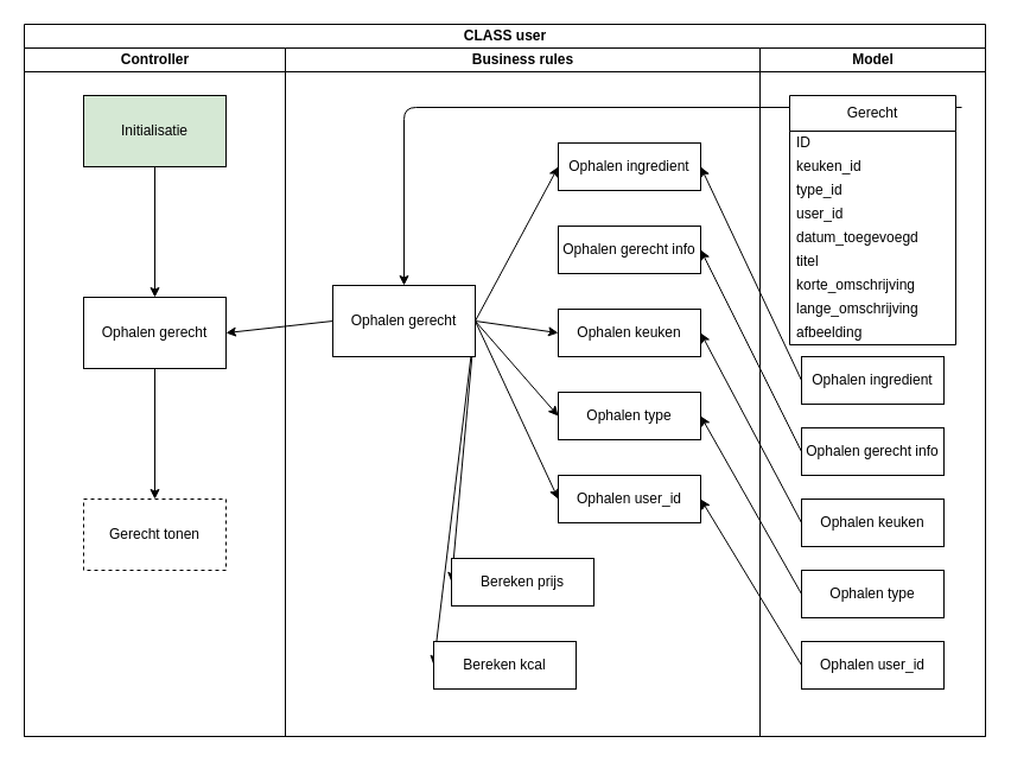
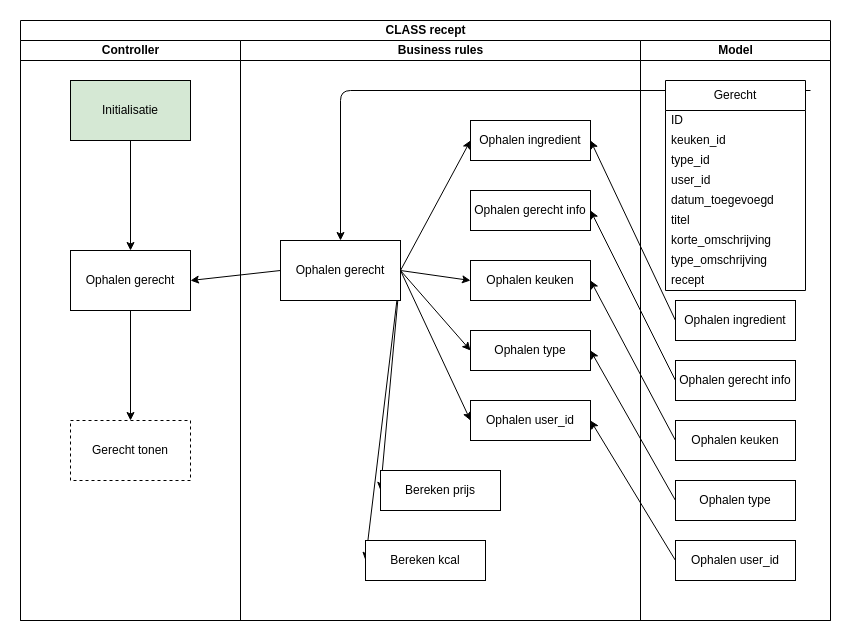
  <mxCell id="0" />
  <mxCell id="1" parent="0" />
- <mxCell id="2" value="CLASS user" style="swimlane;childLayout=stackLayout;resizeParent=1;resizeParentMax=0;startSize=20;html=1;" parent="1" vertex="1"><mxGeometry x="20" y="20" width="810" height="600" as="geometry" /></mxCell>
+ <mxCell id="2" value="CLASS recept" style="swimlane;childLayout=stackLayout;resizeParent=1;resizeParentMax=0;startSize=20;html=1;" parent="1" vertex="1"><mxGeometry x="20" y="20" width="810" height="600" as="geometry" /></mxCell>
  <mxCell id="3" value="Controller" style="swimlane;startSize=20;html=1;" parent="2" vertex="1"><mxGeometry y="20" width="220" height="580" as="geometry" /></mxCell>
  <mxCell id="4" value="" style="edgeStyle=none;html=1;" parent="3" source="5" target="7" edge="1"><mxGeometry relative="1" as="geometry" /></mxCell>
  <mxCell id="5" value="Initialisatie" style="rounded=0;whiteSpace=wrap;html=1;fillColor=#d5e8d4;" parent="3" vertex="1"><mxGeometry x="50.0" y="40" width="120" height="60" as="geometry" /></mxCell>
  <mxCell id="6" value="" style="edgeStyle=none;html=1;" parent="3" source="7" target="8" edge="1"><mxGeometry relative="1" as="geometry" /></mxCell>
  <mxCell id="7" value="Ophalen gerecht" style="rounded=0;whiteSpace=wrap;html=1;" parent="3" vertex="1"><mxGeometry x="50.0" y="210" width="120" height="60" as="geometry" /></mxCell>
  <mxCell id="8" value="Gerecht tonen" style="rounded=0;whiteSpace=wrap;html=1;dashed=1;" parent="3" vertex="1"><mxGeometry x="50.0" y="380" width="120" height="60" as="geometry" /></mxCell>
  <mxCell id="9" value="Business rules" style="swimlane;startSize=20;html=1;" parent="2" vertex="1"><mxGeometry x="220" y="20" width="400" height="580" as="geometry" /></mxCell>
  <mxCell id="10" style="edgeStyle=none;html=1;exitX=1;exitY=0.5;exitDx=0;exitDy=0;entryX=0;entryY=0.5;entryDx=0;entryDy=0;" parent="9" source="16" target="17" edge="1"><mxGeometry relative="1" as="geometry" /></mxCell>
  <mxCell id="11" style="edgeStyle=none;html=1;exitX=1;exitY=0.5;exitDx=0;exitDy=0;entryX=0;entryY=0.5;entryDx=0;entryDy=0;" parent="9" source="16" target="18" edge="1"><mxGeometry relative="1" as="geometry" /></mxCell>
  <mxCell id="12" style="edgeStyle=none;html=1;exitX=1;exitY=0.5;exitDx=0;exitDy=0;entryX=0;entryY=0.5;entryDx=0;entryDy=0;" parent="9" source="16" target="19" edge="1"><mxGeometry relative="1" as="geometry" /></mxCell>
  <mxCell id="13" style="edgeStyle=none;html=1;exitX=1;exitY=0.5;exitDx=0;exitDy=0;entryX=0;entryY=0.5;entryDx=0;entryDy=0;" parent="9" source="16" target="22" edge="1"><mxGeometry relative="1" as="geometry" /></mxCell>
  <mxCell id="14" style="edgeStyle=none;html=1;exitX=1;exitY=0.5;exitDx=0;exitDy=0;entryX=0;entryY=0.5;entryDx=0;entryDy=0;" parent="9" source="16" target="20" edge="1"><mxGeometry relative="1" as="geometry" /></mxCell>
  <mxCell id="15" style="edgeStyle=none;html=1;exitX=1;exitY=0.5;exitDx=0;exitDy=0;entryX=0;entryY=0.5;entryDx=0;entryDy=0;" parent="9" source="16" target="21" edge="1"><mxGeometry relative="1" as="geometry" /></mxCell>
  <mxCell id="16" value="Ophalen gerecht" style="rounded=0;whiteSpace=wrap;html=1;" parent="9" vertex="1"><mxGeometry x="40.0" y="200" width="120" height="60" as="geometry" /></mxCell>
  <mxCell id="17" value="Ophalen ingredient" style="rounded=0;whiteSpace=wrap;html=1;" parent="9" vertex="1"><mxGeometry x="230" y="80" width="120" height="40" as="geometry" /></mxCell>
  <mxCell id="18" value="Ophalen keuken" style="rounded=0;whiteSpace=wrap;html=1;" parent="9" vertex="1"><mxGeometry x="230" y="220" width="120" height="40" as="geometry" /></mxCell>
  <mxCell id="19" value="Ophalen type" style="rounded=0;whiteSpace=wrap;html=1;" parent="9" vertex="1"><mxGeometry x="230" y="290" width="120" height="40" as="geometry" /></mxCell>
  <mxCell id="20" value="Bereken prijs" style="rounded=0;whiteSpace=wrap;html=1;" parent="9" vertex="1"><mxGeometry x="140" y="430" width="120" height="40" as="geometry" /></mxCell>
  <mxCell id="21" value="Bereken kcal" style="rounded=0;whiteSpace=wrap;html=1;" parent="9" vertex="1"><mxGeometry x="125" y="500" width="120" height="40" as="geometry" /></mxCell>
  <mxCell id="22" value="Ophalen user_id" style="rounded=0;whiteSpace=wrap;html=1;" parent="9" vertex="1"><mxGeometry x="230" y="360" width="120" height="40" as="geometry" /></mxCell>
  <mxCell id="23" value="Ophalen gerecht info" style="rounded=0;whiteSpace=wrap;html=1;" parent="9" vertex="1"><mxGeometry x="230" y="150" width="120" height="40" as="geometry" /></mxCell>
  <mxCell id="24" style="edgeStyle=none;html=1;entryX=0.5;entryY=0;entryDx=0;entryDy=0;" parent="2" target="16" edge="1"><mxGeometry relative="1" as="geometry"><mxPoint x="790" y="70" as="sourcePoint" /><Array as="points"><mxPoint x="320" y="70" /></Array></mxGeometry></mxCell>
  <mxCell id="25" style="edgeStyle=none;html=1;exitX=0;exitY=0.5;exitDx=0;exitDy=0;entryX=1;entryY=0.5;entryDx=0;entryDy=0;" parent="2" source="16" target="7" edge="1"><mxGeometry relative="1" as="geometry" /></mxCell>
  <mxCell id="26" value="Model" style="swimlane;startSize=20;html=1;" parent="2" vertex="1"><mxGeometry x="620" y="20" width="190" height="580" as="geometry" /></mxCell>
  <mxCell id="27" value="Gerecht" style="swimlane;fontStyle=0;childLayout=stackLayout;horizontal=1;startSize=30;horizontalStack=0;resizeParent=1;resizeParentMax=0;resizeLast=0;collapsible=1;marginBottom=0;whiteSpace=wrap;html=1;" parent="26" vertex="1"><mxGeometry x="25.0" y="40" width="140" height="210" as="geometry" /></mxCell>
  <mxCell id="28" value="ID" style="text;strokeColor=none;fillColor=none;align=left;verticalAlign=middle;spacingLeft=4;spacingRight=4;overflow=hidden;points=[[0,0.5],[1,0.5]];portConstraint=eastwest;rotatable=0;whiteSpace=wrap;html=1;" parent="27" vertex="1"><mxGeometry y="30" width="140" height="20" as="geometry" /></mxCell>
  <mxCell id="29" value="keuken_id" style="text;strokeColor=none;fillColor=none;align=left;verticalAlign=middle;spacingLeft=4;spacingRight=4;overflow=hidden;points=[[0,0.5],[1,0.5]];portConstraint=eastwest;rotatable=0;whiteSpace=wrap;html=1;" parent="27" vertex="1"><mxGeometry y="50" width="140" height="20" as="geometry" /></mxCell>
  <mxCell id="30" value="type_id" style="text;strokeColor=none;fillColor=none;align=left;verticalAlign=middle;spacingLeft=4;spacingRight=4;overflow=hidden;points=[[0,0.5],[1,0.5]];portConstraint=eastwest;rotatable=0;whiteSpace=wrap;html=1;" parent="27" vertex="1"><mxGeometry y="70" width="140" height="20" as="geometry" /></mxCell>
  <mxCell id="31" value="user_id" style="text;strokeColor=none;fillColor=none;align=left;verticalAlign=middle;spacingLeft=4;spacingRight=4;overflow=hidden;points=[[0,0.5],[1,0.5]];portConstraint=eastwest;rotatable=0;whiteSpace=wrap;html=1;" parent="27" vertex="1"><mxGeometry y="90" width="140" height="20" as="geometry" /></mxCell>
  <mxCell id="32" value="datum_toegevoegd" style="text;strokeColor=none;fillColor=none;align=left;verticalAlign=middle;spacingLeft=4;spacingRight=4;overflow=hidden;points=[[0,0.5],[1,0.5]];portConstraint=eastwest;rotatable=0;whiteSpace=wrap;html=1;" parent="27" vertex="1"><mxGeometry y="110" width="140" height="20" as="geometry" /></mxCell>
  <mxCell id="33" value="titel" style="text;strokeColor=none;fillColor=none;align=left;verticalAlign=middle;spacingLeft=4;spacingRight=4;overflow=hidden;points=[[0,0.5],[1,0.5]];portConstraint=eastwest;rotatable=0;whiteSpace=wrap;html=1;" parent="27" vertex="1"><mxGeometry y="130" width="140" height="20" as="geometry" /></mxCell>
  <mxCell id="34" value="korte_omschrijving" style="text;strokeColor=none;fillColor=none;align=left;verticalAlign=middle;spacingLeft=4;spacingRight=4;overflow=hidden;points=[[0,0.5],[1,0.5]];portConstraint=eastwest;rotatable=0;whiteSpace=wrap;html=1;" parent="27" vertex="1"><mxGeometry y="150" width="140" height="20" as="geometry" /></mxCell>
- <mxCell id="35" value="lange_omschrijving" style="text;strokeColor=none;fillColor=none;align=left;verticalAlign=middle;spacingLeft=4;spacingRight=4;overflow=hidden;points=[[0,0.5],[1,0.5]];portConstraint=eastwest;rotatable=0;whiteSpace=wrap;html=1;" parent="27" vertex="1"><mxGeometry y="170" width="140" height="20" as="geometry" /></mxCell>
- <mxCell id="36" value="afbeelding" style="text;strokeColor=none;fillColor=none;align=left;verticalAlign=middle;spacingLeft=4;spacingRight=4;overflow=hidden;points=[[0,0.5],[1,0.5]];portConstraint=eastwest;rotatable=0;whiteSpace=wrap;html=1;" parent="27" vertex="1"><mxGeometry y="190" width="140" height="20" as="geometry" /></mxCell>
+ <mxCell id="35" value="type_omschrijving" style="text;strokeColor=none;fillColor=none;align=left;verticalAlign=middle;spacingLeft=4;spacingRight=4;overflow=hidden;points=[[0,0.5],[1,0.5]];portConstraint=eastwest;rotatable=0;whiteSpace=wrap;html=1;" parent="27" vertex="1"><mxGeometry y="170" width="140" height="20" as="geometry" /></mxCell>
+ <mxCell id="36" value="recept" style="text;strokeColor=none;fillColor=none;align=left;verticalAlign=middle;spacingLeft=4;spacingRight=4;overflow=hidden;points=[[0,0.5],[1,0.5]];portConstraint=eastwest;rotatable=0;whiteSpace=wrap;html=1;" parent="27" vertex="1"><mxGeometry y="190" width="140" height="20" as="geometry" /></mxCell>
  <mxCell id="37" value="Ophalen ingredient" style="rounded=0;whiteSpace=wrap;html=1;" parent="26" vertex="1"><mxGeometry x="35" y="260" width="120" height="40" as="geometry" /></mxCell>
  <mxCell id="38" value="Ophalen keuken" style="rounded=0;whiteSpace=wrap;html=1;" parent="26" vertex="1"><mxGeometry x="35" y="380" width="120" height="40" as="geometry" /></mxCell>
  <mxCell id="39" value="Ophalen type" style="rounded=0;whiteSpace=wrap;html=1;" parent="26" vertex="1"><mxGeometry x="35" y="440" width="120" height="40" as="geometry" /></mxCell>
  <mxCell id="40" value="Ophalen user_id" style="rounded=0;whiteSpace=wrap;html=1;" parent="26" vertex="1"><mxGeometry x="35" y="500" width="120" height="40" as="geometry" /></mxCell>
  <mxCell id="41" value="Ophalen gerecht info" style="rounded=0;whiteSpace=wrap;html=1;" parent="26" vertex="1"><mxGeometry x="35" y="320" width="120" height="40" as="geometry" /></mxCell>
  <mxCell id="42" style="edgeStyle=none;html=1;exitX=0;exitY=0.5;exitDx=0;exitDy=0;entryX=1;entryY=0.5;entryDx=0;entryDy=0;" parent="2" source="37" target="17" edge="1"><mxGeometry relative="1" as="geometry" /></mxCell>
  <mxCell id="43" style="edgeStyle=none;html=1;exitX=0;exitY=0.5;exitDx=0;exitDy=0;entryX=1;entryY=0.5;entryDx=0;entryDy=0;" parent="2" source="38" target="18" edge="1"><mxGeometry relative="1" as="geometry" /></mxCell>
  <mxCell id="44" style="edgeStyle=none;html=1;exitX=0;exitY=0.5;exitDx=0;exitDy=0;entryX=1;entryY=0.5;entryDx=0;entryDy=0;" parent="2" source="39" target="19" edge="1"><mxGeometry relative="1" as="geometry" /></mxCell>
  <mxCell id="45" style="edgeStyle=none;html=1;exitX=0;exitY=0.5;exitDx=0;exitDy=0;entryX=1;entryY=0.5;entryDx=0;entryDy=0;" parent="2" source="40" target="22" edge="1"><mxGeometry relative="1" as="geometry" /></mxCell>
  <mxCell id="46" style="edgeStyle=none;html=1;exitX=0;exitY=0.5;exitDx=0;exitDy=0;entryX=1;entryY=0.5;entryDx=0;entryDy=0;" parent="2" source="41" target="23" edge="1"><mxGeometry relative="1" as="geometry" /></mxCell>
